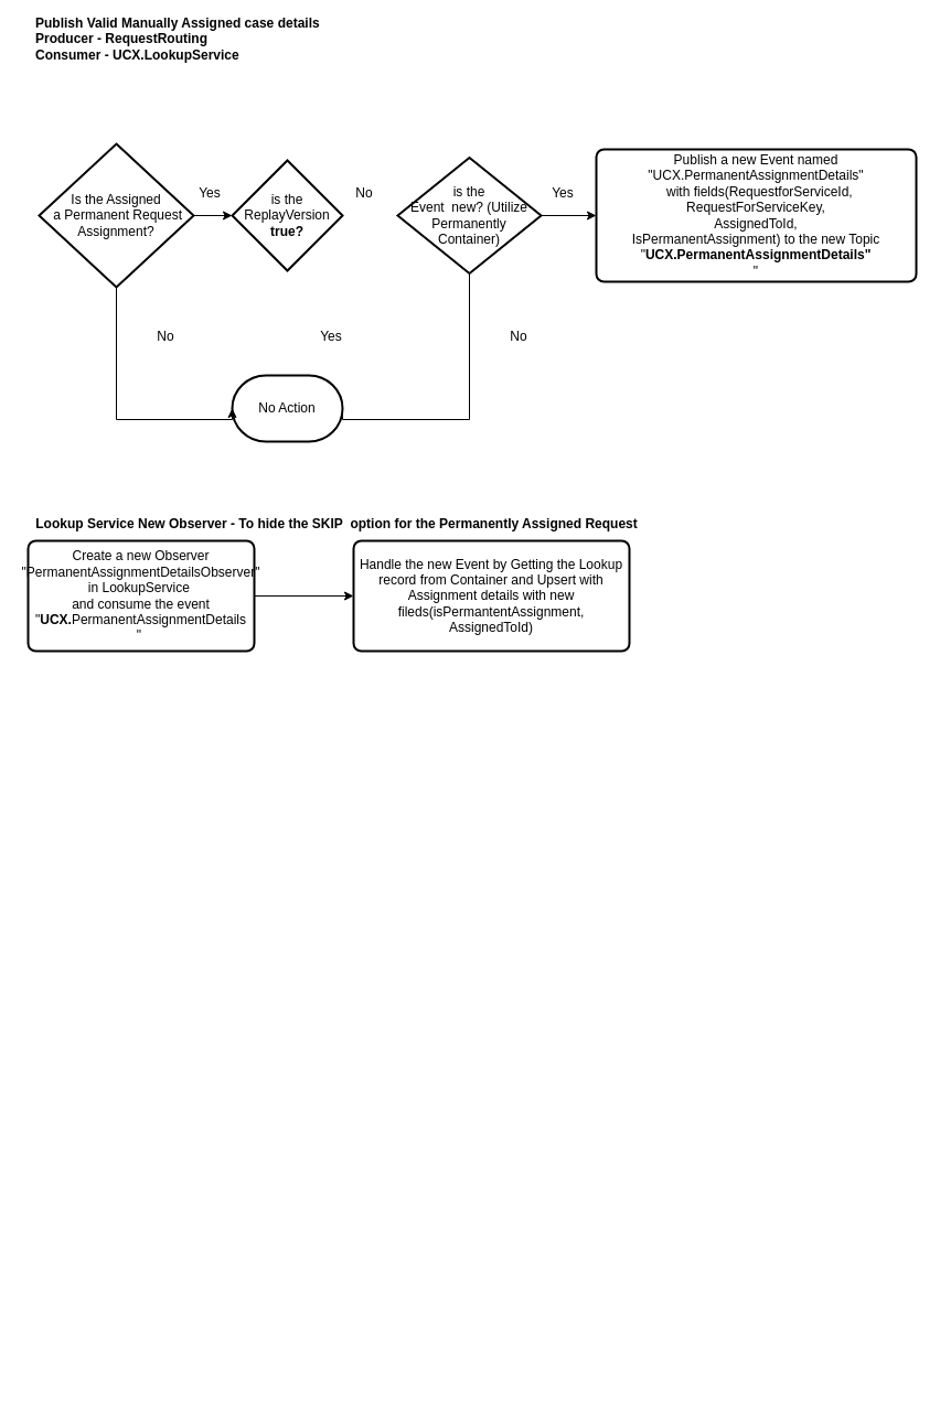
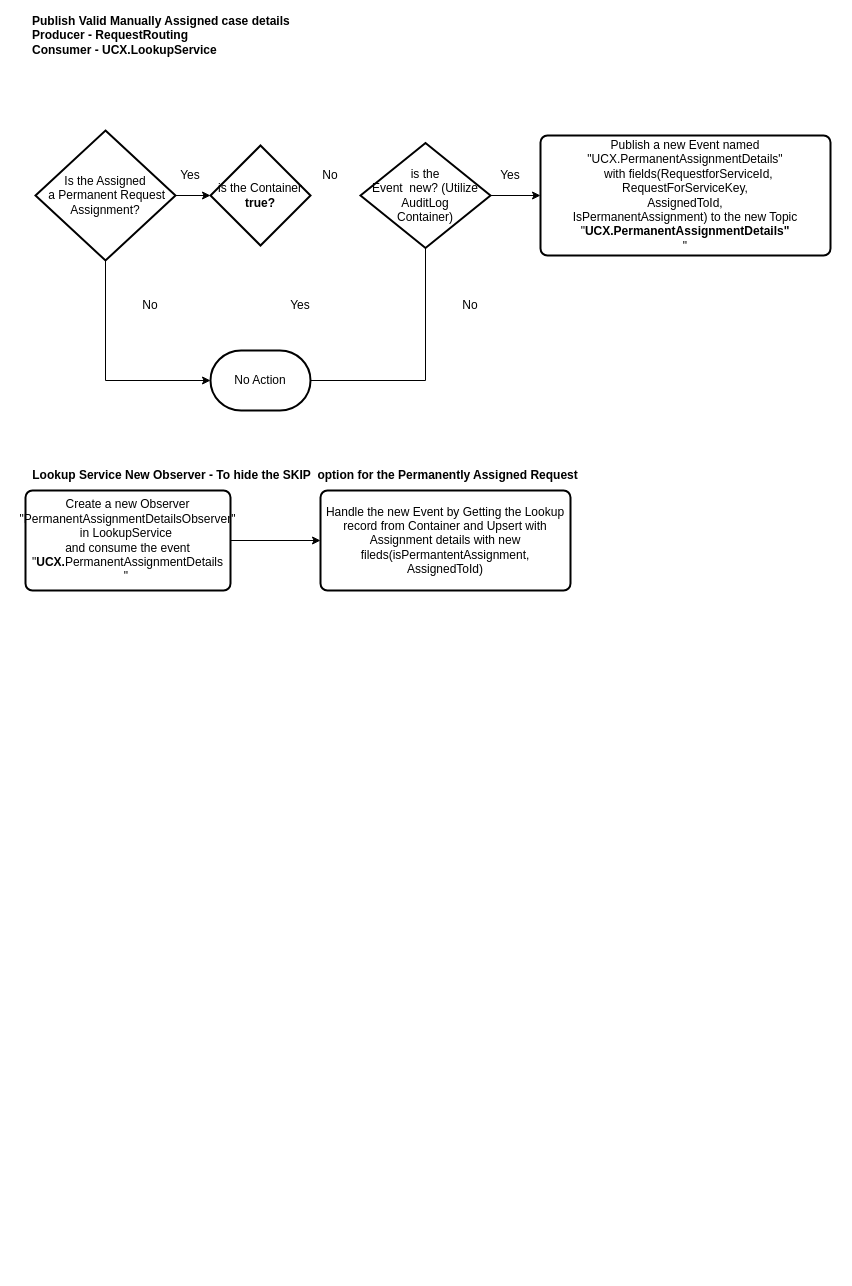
  <mxCell id="0" />
  <mxCell id="1" parent="0" />
  <mxCell id="2" value="" style="edgeStyle=orthogonalEdgeStyle;rounded=0;orthogonalLoop=1;jettySize=auto;html=1;" parent="1" edge="1"><mxGeometry relative="1" as="geometry"><mxPoint x="660" y="1264" as="sourcePoint" /></mxGeometry></mxCell>
  <mxCell id="3" value="&lt;b&gt;Publish Valid Manually Assigned case details &lt;br&gt;Producer - RequestRouting&amp;nbsp;&lt;br&gt;Consumer - UCX.LookupService&lt;/b&gt;" style="text;html=1;strokeColor=none;fillColor=none;align=left;verticalAlign=middle;whiteSpace=wrap;rounded=0;" parent="1" vertex="1"><mxGeometry x="30" y="20" width="620" height="30" as="geometry" /></mxCell>
  <mxCell id="4" value="" style="edgeStyle=orthogonalEdgeStyle;rounded=0;orthogonalLoop=1;jettySize=auto;html=1;" parent="1" source="5" target="6" edge="1"><mxGeometry relative="1" as="geometry" /></mxCell>
  <mxCell id="5" value="Is the Assigned&lt;br&gt;&amp;nbsp;a Permanent Request Assignment?" style="strokeWidth=2;html=1;shape=mxgraph.flowchart.decision;whiteSpace=wrap;" parent="1" vertex="1"><mxGeometry x="35" y="130" width="140" height="130" as="geometry" /></mxCell>
- <mxCell id="6" value="is the ReplayVersion &lt;b&gt;true?&lt;/b&gt;" style="strokeWidth=2;html=1;shape=mxgraph.flowchart.decision;whiteSpace=wrap;" parent="1" vertex="1"><mxGeometry x="210" y="145" width="100" height="100" as="geometry" /></mxCell>
+ <mxCell id="6" value="is the Container &lt;b&gt;true?&lt;/b&gt;" style="strokeWidth=2;html=1;shape=mxgraph.flowchart.decision;whiteSpace=wrap;" parent="1" vertex="1"><mxGeometry x="210" y="145" width="100" height="100" as="geometry" /></mxCell>
  <mxCell id="7" value="" style="edgeStyle=orthogonalEdgeStyle;rounded=0;orthogonalLoop=1;jettySize=auto;html=1;" parent="1" source="9" target="10" edge="1"><mxGeometry relative="1" as="geometry" /></mxCell>
  <mxCell id="8" style="edgeStyle=orthogonalEdgeStyle;rounded=0;orthogonalLoop=1;jettySize=auto;html=1;entryX=1;entryY=0.5;entryDx=0;entryDy=0;entryPerimeter=0;endArrow=none;" parent="1" source="9" target="11" edge="1"><mxGeometry relative="1" as="geometry"><mxPoint x="425" y="320" as="targetPoint" /><Array as="points"><mxPoint x="425" y="380" /></Array></mxGeometry></mxCell>
- <mxCell id="9" value="is the &lt;br&gt;Event&amp;nbsp;&amp;nbsp;new? (Utilize Permanently &lt;br&gt;Container)" style="strokeWidth=2;html=1;shape=mxgraph.flowchart.decision;whiteSpace=wrap;" parent="1" vertex="1"><mxGeometry x="360" y="142.5" width="130" height="105" as="geometry" /></mxCell>
+ <mxCell id="9" value="is the &lt;br&gt;Event&amp;nbsp;&amp;nbsp;new? (Utilize AuditLog &lt;br&gt;Container)" style="strokeWidth=2;html=1;shape=mxgraph.flowchart.decision;whiteSpace=wrap;" parent="1" vertex="1"><mxGeometry x="360" y="142.5" width="130" height="105" as="geometry" /></mxCell>
  <mxCell id="10" value="Publish a new Event named &quot;UCX.PermanentAssignmentDetails&quot;&lt;br style=&quot;border-color: var(--border-color);&quot;&gt;&amp;nbsp; with fields(RequestforServiceId,&lt;br style=&quot;border-color: var(--border-color);&quot;&gt;RequestForServiceKey,&lt;br style=&quot;border-color: var(--border-color);&quot;&gt;AssignedToId,&lt;br&gt;IsPermanentAssignment) to the&amp;nbsp;new Topic &quot;&lt;b style=&quot;border-color: var(--border-color);&quot;&gt;UCX.PermanentAssignmentDetails&quot;&lt;/b&gt;&lt;br style=&quot;border-color: var(--border-color);&quot;&gt;&quot;" style="rounded=1;whiteSpace=wrap;html=1;absoluteArcSize=1;arcSize=14;strokeWidth=2;" parent="1" vertex="1"><mxGeometry x="540" y="135" width="290" height="120" as="geometry" /></mxCell>
- <mxCell id="11" value="No Action" style="strokeWidth=2;html=1;shape=mxgraph.flowchart.terminator;whiteSpace=wrap;" parent="1" vertex="1"><mxGeometry x="210" y="340" width="100" height="60" as="geometry" /></mxCell>
+ <mxCell id="11" value="No Action" style="strokeWidth=2;html=1;shape=mxgraph.flowchart.terminator;whiteSpace=wrap;" parent="1" vertex="1"><mxGeometry x="210" y="350" width="100" height="60" as="geometry" /></mxCell>
  <mxCell id="12" style="edgeStyle=orthogonalEdgeStyle;rounded=0;orthogonalLoop=1;jettySize=auto;html=1;entryX=0;entryY=0.5;entryDx=0;entryDy=0;entryPerimeter=0;" parent="1" source="5" target="11" edge="1"><mxGeometry relative="1" as="geometry"><Array as="points"><mxPoint x="105" y="380" /></Array></mxGeometry></mxCell>
  <mxCell id="13" value="No" style="text;html=1;strokeColor=none;fillColor=none;align=center;verticalAlign=middle;whiteSpace=wrap;rounded=0;" parent="1" vertex="1"><mxGeometry x="120" y="290" width="60" height="30" as="geometry" /></mxCell>
  <mxCell id="14" value="Yes" style="text;html=1;strokeColor=none;fillColor=none;align=center;verticalAlign=middle;whiteSpace=wrap;rounded=0;" parent="1" vertex="1"><mxGeometry x="270" y="290" width="60" height="30" as="geometry" /></mxCell>
  <mxCell id="15" value="No" style="text;html=1;strokeColor=none;fillColor=none;align=center;verticalAlign=middle;whiteSpace=wrap;rounded=0;" parent="1" vertex="1"><mxGeometry x="440" y="290" width="60" height="30" as="geometry" /></mxCell>
  <mxCell id="16" value="Yes" style="text;html=1;strokeColor=none;fillColor=none;align=center;verticalAlign=middle;whiteSpace=wrap;rounded=0;" parent="1" vertex="1"><mxGeometry x="160" y="160" width="60" height="30" as="geometry" /></mxCell>
  <mxCell id="17" value="No" style="text;html=1;strokeColor=none;fillColor=none;align=center;verticalAlign=middle;whiteSpace=wrap;rounded=0;" parent="1" vertex="1"><mxGeometry x="300" y="160" width="60" height="30" as="geometry" /></mxCell>
  <mxCell id="18" value="Yes" style="text;html=1;strokeColor=none;fillColor=none;align=center;verticalAlign=middle;whiteSpace=wrap;rounded=0;" parent="1" vertex="1"><mxGeometry x="480" y="160" width="60" height="30" as="geometry" /></mxCell>
  <mxCell id="19" value="" style="edgeStyle=orthogonalEdgeStyle;rounded=0;orthogonalLoop=1;jettySize=auto;html=1;" parent="1" source="20" target="21" edge="1"><mxGeometry relative="1" as="geometry" /></mxCell>
  <mxCell id="20" value="Create a new Observer &quot;PermanentAssignmentDetailsObserver&quot; in LookupService&amp;nbsp;&lt;br&gt;and consume the event &quot;&lt;b style=&quot;border-color: var(--border-color);&quot;&gt;UCX.&lt;/b&gt;PermanentAssignmentDetails&lt;br&gt;&quot;&amp;nbsp;" style="rounded=1;whiteSpace=wrap;html=1;absoluteArcSize=1;arcSize=14;strokeWidth=2;" parent="1" vertex="1"><mxGeometry x="25" y="490" width="205" height="100" as="geometry" /></mxCell>
  <mxCell id="21" value="Handle the new Event by Getting the Lookup record from Container and Upsert with Assignment details with new fileds(isPermantentAssignment,&lt;br&gt;AssignedToId)" style="rounded=1;whiteSpace=wrap;html=1;absoluteArcSize=1;arcSize=14;strokeWidth=2;" parent="1" vertex="1"><mxGeometry x="320" y="490" width="250" height="100" as="geometry" /></mxCell>
  <mxCell id="22" value="&lt;b&gt;Lookup Service New Observer - To hide the SKIP&amp;nbsp; option for the Permanently Assigned Request&lt;/b&gt;" style="text;html=1;strokeColor=none;fillColor=none;align=center;verticalAlign=middle;whiteSpace=wrap;rounded=0;" parent="1" vertex="1"><mxGeometry x="20" y="460" width="570" height="30" as="geometry" /></mxCell>
